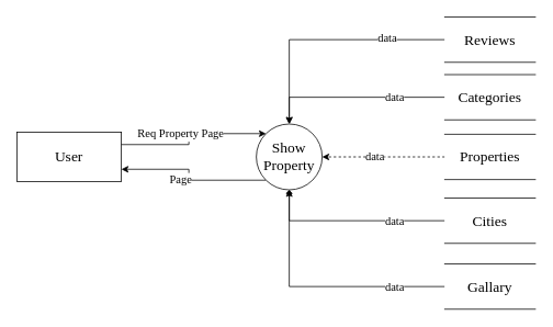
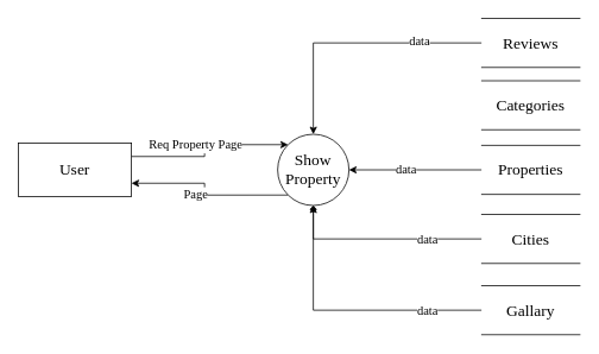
  <mxCell id="0" />
  <mxCell id="1" parent="0" />
  <mxCell id="2" value="" style="edgeStyle=orthogonalEdgeStyle;rounded=0;orthogonalLoop=1;jettySize=auto;html=1;fontFamily=Times New Roman;fontSize=16;entryX=0.25;entryY=1;entryDx=0;entryDy=0;exitX=1;exitY=0;exitDx=0;exitDy=0;" parent="1" edge="1"><mxGeometry relative="1" as="geometry"><mxPoint x="560" y="100" as="targetPoint" /></mxGeometry></mxCell>
  <mxCell id="3" style="edgeStyle=orthogonalEdgeStyle;rounded=0;orthogonalLoop=1;jettySize=auto;html=1;exitX=0.75;exitY=1;exitDx=0;exitDy=0;entryX=1;entryY=1;entryDx=0;entryDy=0;fontFamily=Times New Roman;fontSize=16;" parent="1" edge="1"><mxGeometry relative="1" as="geometry"><Array as="points"><mxPoint x="620" y="247" /></Array><mxPoint x="620" y="100" as="sourcePoint" /></mxGeometry></mxCell>
  <mxCell id="4" value="&lt;span style=&quot;font-size: 18px&quot;&gt;User&lt;/span&gt;" style="rounded=0;whiteSpace=wrap;html=1;fontFamily=Times New Roman;" parent="1" vertex="1"><mxGeometry x="20" y="160" width="127" height="60" as="geometry" /></mxCell>
  <mxCell id="5" style="rounded=0;orthogonalLoop=1;jettySize=auto;html=1;exitX=0;exitY=1;exitDx=0;exitDy=0;fontSize=17;startArrow=none;startFill=0;endArrow=classic;endFill=1;entryX=1;entryY=0.75;entryDx=0;entryDy=0;edgeStyle=orthogonalEdgeStyle;fontFamily=Times New Roman;" parent="1" source="7" target="4" edge="1"><mxGeometry relative="1" as="geometry"><mxPoint x="211" y="210" as="targetPoint" /></mxGeometry></mxCell>
  <mxCell id="6" value="Page" style="edgeLabel;html=1;align=center;verticalAlign=middle;resizable=0;points=[];fontSize=14;fontFamily=Times New Roman;" parent="5" connectable="0" vertex="1"><mxGeometry x="-0.83" y="2" relative="1" as="geometry"><mxPoint x="-88" y="-3" as="offset" /></mxGeometry></mxCell>
  <mxCell id="7" value="&lt;p&gt;&lt;font style=&quot;font-size: 18px&quot;&gt;Show Property&lt;/font&gt;&lt;/p&gt;" style="ellipse;whiteSpace=wrap;html=1;aspect=fixed;shadow=0;sketch=0;rotation=0;fontFamily=Times New Roman;" parent="1" vertex="1"><mxGeometry x="311" y="150" width="80" height="80" as="geometry" /></mxCell>
- <mxCell id="8" style="edgeStyle=orthogonalEdgeStyle;rounded=0;orthogonalLoop=1;jettySize=auto;html=1;exitX=0;exitY=0.5;exitDx=0;exitDy=0;entryX=1;entryY=0.5;entryDx=0;entryDy=0;fontSize=17;elbow=vertical;fontFamily=Times New Roman;dashed=1;" parent="1" source="10" target="7" edge="1"><mxGeometry relative="1" as="geometry" /></mxCell>
+ <mxCell id="8" style="edgeStyle=orthogonalEdgeStyle;rounded=0;orthogonalLoop=1;jettySize=auto;html=1;exitX=0;exitY=0.5;exitDx=0;exitDy=0;entryX=1;entryY=0.5;entryDx=0;entryDy=0;fontSize=17;elbow=vertical;fontFamily=Times New Roman;" parent="1" source="10" target="7" edge="1"><mxGeometry relative="1" as="geometry" /></mxCell>
  <mxCell id="9" value="data" style="edgeLabel;html=1;align=center;verticalAlign=middle;resizable=0;points=[];fontSize=14;fontFamily=Times New Roman;" parent="8" connectable="0" vertex="1"><mxGeometry x="0.16" relative="1" as="geometry"><mxPoint as="offset" /></mxGeometry></mxCell>
  <mxCell id="10" value="&lt;span style=&quot;font-size: 18px&quot;&gt;Properties&lt;/span&gt;" style="shape=partialRectangle;whiteSpace=wrap;html=1;left=0;right=0;fillColor=default;rounded=0;shadow=0;glass=0;sketch=0;fontFamily=Times New Roman;fontSize=16;gradientColor=none;" parent="1" vertex="1"><mxGeometry x="540" y="162.5" width="110" height="55" as="geometry" /></mxCell>
  <mxCell id="11" style="rounded=0;orthogonalLoop=1;jettySize=auto;html=1;entryX=0;entryY=0;entryDx=0;entryDy=0;fontSize=17;startArrow=none;startFill=0;endArrow=classic;endFill=1;exitX=1;exitY=0.25;exitDx=0;exitDy=0;edgeStyle=orthogonalEdgeStyle;fontFamily=Times New Roman;" parent="1" source="4" target="7" edge="1"><mxGeometry relative="1" as="geometry"><mxPoint x="211" y="180" as="sourcePoint" /></mxGeometry></mxCell>
  <mxCell id="12" value="Req Property Page" style="edgeLabel;html=1;align=center;verticalAlign=middle;resizable=0;points=[];fontSize=14;fontFamily=Times New Roman;" parent="11" connectable="0" vertex="1"><mxGeometry x="0.81" y="2" relative="1" as="geometry"><mxPoint x="-86" y="3" as="offset" /></mxGeometry></mxCell>
- <mxCell id="13" style="edgeStyle=orthogonalEdgeStyle;rounded=0;orthogonalLoop=1;jettySize=auto;html=1;entryX=0.5;entryY=0;entryDx=0;entryDy=0;fontSize=18;fontFamily=Times New Roman;" parent="1" source="15" target="7" edge="1"><mxGeometry relative="1" as="geometry" /></mxCell>
- <mxCell id="14" value="&lt;font style=&quot;font-size: 14px&quot;&gt;data&lt;/font&gt;" style="edgeLabel;html=1;align=center;verticalAlign=middle;resizable=0;points=[];fontSize=18;fontFamily=Times New Roman;" parent="13" connectable="0" vertex="1"><mxGeometry x="-0.44" y="-2" relative="1" as="geometry"><mxPoint as="offset" /></mxGeometry></mxCell>
  <mxCell id="15" value="&lt;font style=&quot;font-size: 18px&quot;&gt;Categories&lt;/font&gt;" style="shape=partialRectangle;whiteSpace=wrap;html=1;left=0;right=0;fillColor=default;rounded=0;shadow=0;glass=0;sketch=0;fontFamily=Times New Roman;fontSize=16;gradientColor=none;" parent="1" vertex="1"><mxGeometry x="540" y="90" width="110" height="55" as="geometry" /></mxCell>
  <mxCell id="16" style="edgeStyle=orthogonalEdgeStyle;rounded=0;orthogonalLoop=1;jettySize=auto;html=1;entryX=0.5;entryY=1;entryDx=0;entryDy=0;fontSize=18;fontFamily=Times New Roman;endArrow=diamond;" parent="1" source="18" target="7" edge="1"><mxGeometry relative="1" as="geometry" /></mxCell>
  <mxCell id="17" value="data" style="edgeLabel;html=1;align=center;verticalAlign=middle;resizable=0;points=[];fontSize=14;fontFamily=Times New Roman;" parent="16" connectable="0" vertex="1"><mxGeometry x="-0.45" y="1" relative="1" as="geometry"><mxPoint as="offset" /></mxGeometry></mxCell>
  <mxCell id="18" value="&lt;font style=&quot;font-size: 18px&quot;&gt;Cities&lt;/font&gt;" style="shape=partialRectangle;whiteSpace=wrap;html=1;left=0;right=0;fillColor=default;rounded=0;shadow=0;glass=0;sketch=0;fontFamily=Times New Roman;fontSize=16;gradientColor=none;" parent="1" vertex="1"><mxGeometry x="540" y="240" width="110" height="55" as="geometry" /></mxCell>
  <mxCell id="19" style="edgeStyle=orthogonalEdgeStyle;rounded=0;orthogonalLoop=1;jettySize=auto;html=1;fontSize=14;fontFamily=Times New Roman;" parent="1" source="21" target="7" edge="1"><mxGeometry relative="1" as="geometry" /></mxCell>
  <mxCell id="20" value="data" style="edgeLabel;html=1;align=center;verticalAlign=middle;resizable=0;points=[];fontSize=14;fontFamily=Times New Roman;" parent="19" connectable="0" vertex="1"><mxGeometry x="-0.513" y="-1" relative="1" as="geometry"><mxPoint as="offset" /></mxGeometry></mxCell>
  <mxCell id="21" value="&lt;span style=&quot;font-size: 18px&quot;&gt;Reviews&lt;/span&gt;" style="shape=partialRectangle;whiteSpace=wrap;html=1;left=0;right=0;fillColor=default;rounded=0;shadow=0;glass=0;sketch=0;fontFamily=Times New Roman;fontSize=16;gradientColor=none;" parent="1" vertex="1"><mxGeometry x="540" y="20" width="110" height="55" as="geometry" /></mxCell>
  <mxCell id="22" style="edgeStyle=orthogonalEdgeStyle;rounded=0;orthogonalLoop=1;jettySize=auto;html=1;fontSize=14;fontFamily=Times New Roman;" parent="1" source="24" target="7" edge="1"><mxGeometry relative="1" as="geometry" /></mxCell>
  <mxCell id="23" value="data" style="edgeLabel;html=1;align=center;verticalAlign=middle;resizable=0;points=[];fontSize=14;fontFamily=Times New Roman;" parent="22" connectable="0" vertex="1"><mxGeometry x="-0.595" y="1" relative="1" as="geometry"><mxPoint as="offset" /></mxGeometry></mxCell>
  <mxCell id="24" value="&lt;span style=&quot;font-size: 18px&quot;&gt;Gallary&lt;/span&gt;" style="shape=partialRectangle;whiteSpace=wrap;html=1;left=0;right=0;fillColor=default;rounded=0;shadow=0;glass=0;sketch=0;fontFamily=Times New Roman;fontSize=16;gradientColor=none;" parent="1" vertex="1"><mxGeometry x="540" y="320" width="110" height="55" as="geometry" /></mxCell>
